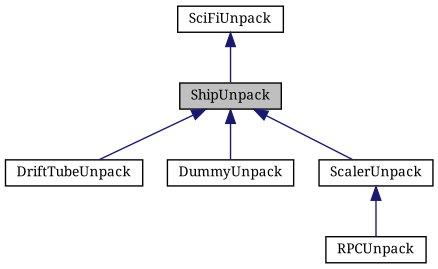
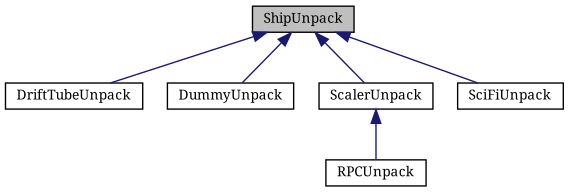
  digraph {
    fontname="Noto Serif"
    node [color=black fillcolor=white fontname="Noto Serif" fontsize=10 shape=record style=filled]
    edge [color=midnightblue dir=back fontname="Noto Serif" fontsize=10 labelfontname=Helvetica labelfontsize=10 style=solid]
    n1 [fillcolor=grey75 fontcolor=black height=0.2 label=ShipUnpack width=0.4]
    n2 [height=0.2 label=DriftTubeUnpack width=0.4]
    n3 [height=0.2 label=DummyUnpack width=0.4]
    n4 [height=0.2 label=ScalerUnpack width=0.4]
    n5 [height=0.2 label=SciFiUnpack width=0.4]
    n6 [height=0.2 label=RPCUnpack width=0.4]
    n1 -> n2
    n1 -> n3
    n1 -> n4
-   n5 -> n1
+   n1 -> n5
    n4 -> n6
  }
